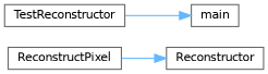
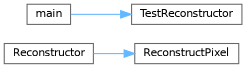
  digraph {
    rankdir=RL
    node [color=grey40 fillcolor=white fontname=Helvetica fontsize=10 shape=box style=filled]
    edge [color=steelblue1 dir=back fontname=Helvetica fontsize=10 labelfontname=Helvetica labelfontsize=10 style=solid]
    n1 [height=0.2 label=ReconstructPixel width=0.4]
    n2 [height=0.2 label=Reconstructor width=0.4]
    n3 [height=0.2 label=TestReconstructor width=0.4]
    n4 [height=0.2 label=main width=0.4]
-   n2 -> n1
-   n4 -> n3
+   n1 -> n2
+   n3 -> n4
  }
